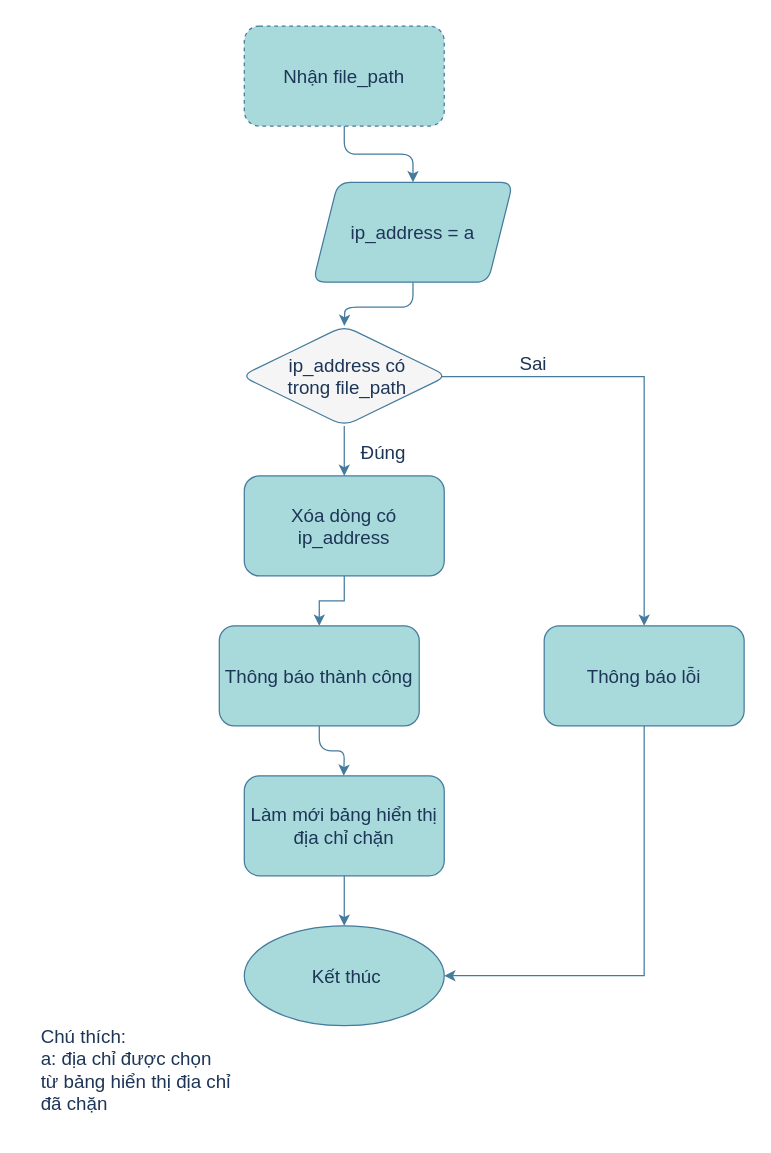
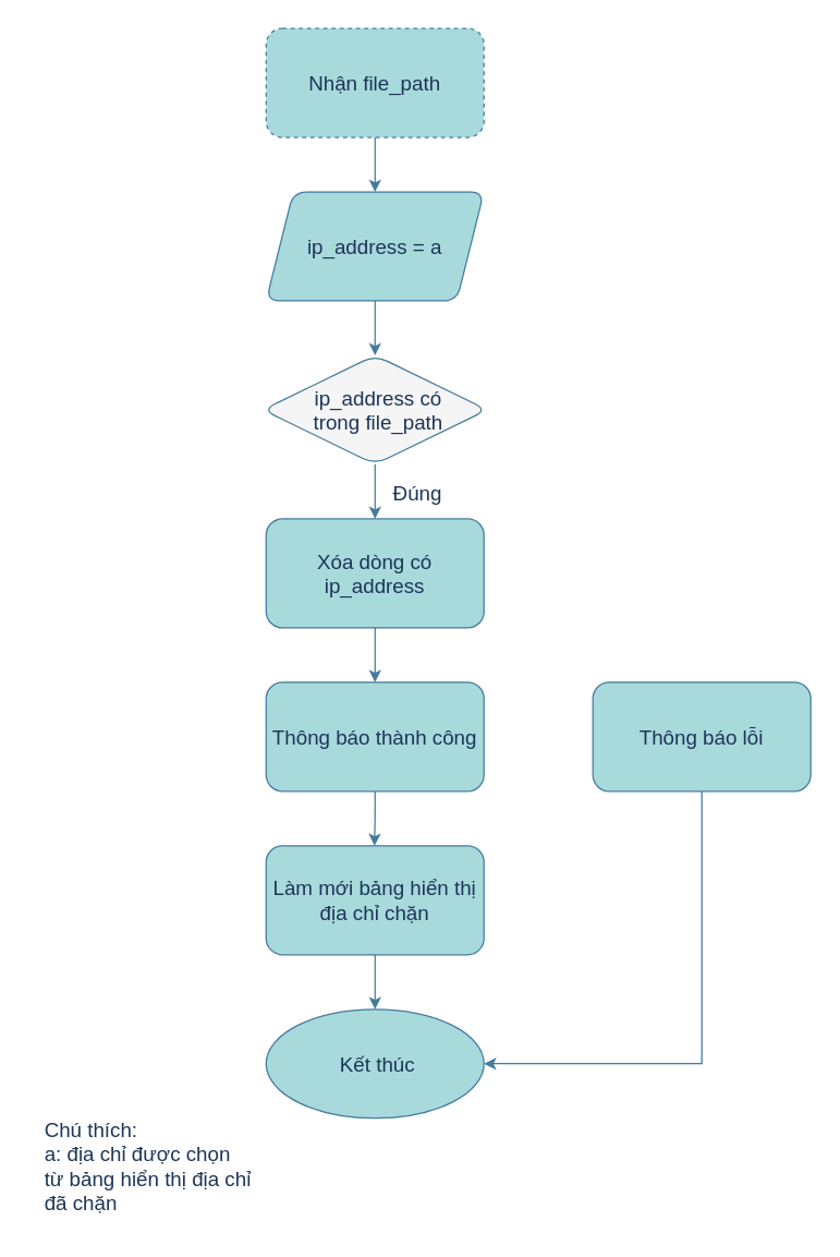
  <mxCell id="0" />
  <mxCell id="1" parent="0" />
  <mxCell id="2" style="edgeStyle=orthogonalEdgeStyle;rounded=1;orthogonalLoop=1;jettySize=auto;html=1;exitX=0.5;exitY=1;exitDx=0;exitDy=0;entryX=0.5;entryY=0;entryDx=0;entryDy=0;labelBackgroundColor=none;strokeColor=#457B9D;fontColor=default;fontSize=15;" parent="1" source="3" edge="1"><mxGeometry relative="1" as="geometry"><mxPoint x="275" y="260" as="targetPoint" /></mxGeometry></mxCell>
- <mxCell id="3" value="&lt;font style=&quot;font-size: 15px;&quot;&gt;ip_address = a&lt;br style=&quot;font-size: 15px;&quot;&gt;&lt;/font&gt;" style="shape=parallelogram;perimeter=parallelogramPerimeter;whiteSpace=wrap;html=1;fixedSize=1;labelBackgroundColor=none;fillColor=#A8DADC;strokeColor=#457B9D;fontColor=#1D3557;rounded=1;fontSize=15;" parent="1" vertex="1"><mxGeometry x="250" y="145" width="160" height="80" as="geometry" /></mxCell>
+ <mxCell id="3" value="&lt;font style=&quot;font-size: 15px;&quot;&gt;ip_address = a&lt;br style=&quot;font-size: 15px;&quot;&gt;&lt;/font&gt;" style="shape=parallelogram;perimeter=parallelogramPerimeter;whiteSpace=wrap;html=1;fixedSize=1;labelBackgroundColor=none;fillColor=#A8DADC;strokeColor=#457B9D;fontColor=#1D3557;rounded=1;fontSize=15;" parent="1" vertex="1"><mxGeometry x="195" y="140" width="160" height="80" as="geometry" /></mxCell>
  <mxCell id="4" style="edgeStyle=orthogonalEdgeStyle;rounded=0;orthogonalLoop=1;jettySize=auto;html=1;exitX=0.5;exitY=1;exitDx=0;exitDy=0;entryX=0.5;entryY=0;entryDx=0;entryDy=0;labelBackgroundColor=none;strokeColor=#457B9D;fontColor=default;fontSize=15;" parent="1" source="5" target="11" edge="1"><mxGeometry relative="1" as="geometry" /></mxCell>
  <mxCell id="5" value="Xóa dòng có ip_address" style="rounded=1;whiteSpace=wrap;html=1;labelBackgroundColor=none;fillColor=#A8DADC;strokeColor=#457B9D;fontColor=#1D3557;fontSize=15;" parent="1" vertex="1"><mxGeometry x="195" y="380" width="160" height="80" as="geometry" /></mxCell>
  <mxCell id="6" style="edgeStyle=orthogonalEdgeStyle;rounded=1;orthogonalLoop=1;jettySize=auto;html=1;entryX=0.5;entryY=0;entryDx=0;entryDy=0;labelBackgroundColor=none;strokeColor=#457B9D;fontColor=default;fontSize=15;" parent="1" source="20" edge="1"><mxGeometry relative="1" as="geometry"><mxPoint x="275" y="380" as="targetPoint" /><mxPoint x="275" y="340" as="sourcePoint" /></mxGeometry></mxCell>
  <mxCell id="7" value="Đúng" style="edgeLabel;html=1;align=center;verticalAlign=middle;resizable=0;points=[];labelBackgroundColor=none;fontColor=#1D3557;rounded=1;fontSize=15;" parent="6" vertex="1" connectable="0"><mxGeometry x="-0.197" y="1" relative="1" as="geometry"><mxPoint x="29" y="4" as="offset" /></mxGeometry></mxCell>
- <mxCell id="8" style="edgeStyle=orthogonalEdgeStyle;rounded=0;orthogonalLoop=1;jettySize=auto;html=1;exitX=0.076;exitY=0.507;exitDx=0;exitDy=0;entryX=0.5;entryY=0;entryDx=0;entryDy=0;labelBackgroundColor=none;strokeColor=#457B9D;fontColor=default;exitPerimeter=0;fontSize=15;" parent="1" source="20" target="16" edge="1"><mxGeometry relative="1" as="geometry"><mxPoint x="355" y="300" as="sourcePoint" /></mxGeometry></mxCell>
- <mxCell id="9" value="Sai" style="edgeLabel;html=1;align=center;verticalAlign=middle;resizable=0;points=[];fontColor=#1D3557;fontSize=15;" parent="8" vertex="1" connectable="0"><mxGeometry x="-0.563" y="1" relative="1" as="geometry"><mxPoint x="109" y="-10" as="offset" /></mxGeometry></mxCell>
  <mxCell id="10" style="edgeStyle=orthogonalEdgeStyle;rounded=1;orthogonalLoop=1;jettySize=auto;html=1;exitX=0.5;exitY=1;exitDx=0;exitDy=0;labelBackgroundColor=none;strokeColor=#457B9D;fontColor=default;fontSize=15;" parent="1" source="11" edge="1"><mxGeometry relative="1" as="geometry"><mxPoint x="274.579" y="620" as="targetPoint" /></mxGeometry></mxCell>
- <mxCell id="11" value="Thông báo thành công" style="rounded=1;whiteSpace=wrap;html=1;labelBackgroundColor=none;fillColor=#A8DADC;strokeColor=#457B9D;fontColor=#1D3557;fontSize=15;" parent="1" vertex="1"><mxGeometry x="175" y="500" width="160" height="80" as="geometry" /></mxCell>
+ <mxCell id="11" value="Thông báo thành công" style="rounded=1;whiteSpace=wrap;html=1;labelBackgroundColor=none;fillColor=#A8DADC;strokeColor=#457B9D;fontColor=#1D3557;fontSize=15;" parent="1" vertex="1"><mxGeometry x="195" y="500" width="160" height="80" as="geometry" /></mxCell>
  <mxCell id="12" style="edgeStyle=orthogonalEdgeStyle;rounded=1;orthogonalLoop=1;jettySize=auto;html=1;exitX=0.5;exitY=1;exitDx=0;exitDy=0;entryX=0.5;entryY=0;entryDx=0;entryDy=0;labelBackgroundColor=none;strokeColor=#457B9D;fontColor=default;fontSize=15;" parent="1" source="13" target="14" edge="1"><mxGeometry relative="1" as="geometry" /></mxCell>
  <mxCell id="13" value="Làm mới bảng hiển thị &lt;br style=&quot;font-size: 15px;&quot;&gt;địa chỉ chặn" style="rounded=1;whiteSpace=wrap;html=1;labelBackgroundColor=none;fillColor=#A8DADC;strokeColor=#457B9D;fontColor=#1D3557;fontSize=15;" parent="1" vertex="1"><mxGeometry x="195" y="620" width="160" height="80" as="geometry" /></mxCell>
  <mxCell id="14" value="&amp;nbsp;Kết thúc" style="ellipse;whiteSpace=wrap;html=1;labelBackgroundColor=none;fillColor=#A8DADC;strokeColor=#457B9D;fontColor=#1D3557;rounded=1;fontSize=15;" parent="1" vertex="1"><mxGeometry x="195" y="740" width="160" height="80" as="geometry" /></mxCell>
  <mxCell id="15" style="edgeStyle=orthogonalEdgeStyle;rounded=0;orthogonalLoop=1;jettySize=auto;html=1;exitX=0.5;exitY=1;exitDx=0;exitDy=0;entryX=1;entryY=0.5;entryDx=0;entryDy=0;labelBackgroundColor=none;strokeColor=#457B9D;fontColor=default;fontSize=15;" parent="1" source="16" target="14" edge="1"><mxGeometry relative="1" as="geometry" /></mxCell>
  <mxCell id="16" value="Thông báo lỗi" style="rounded=1;whiteSpace=wrap;html=1;labelBackgroundColor=none;fillColor=#A8DADC;strokeColor=#457B9D;fontColor=#1D3557;fontSize=15;" parent="1" vertex="1"><mxGeometry x="435" y="500" width="160" height="80" as="geometry" /></mxCell>
  <mxCell id="17" style="edgeStyle=orthogonalEdgeStyle;rounded=1;orthogonalLoop=1;jettySize=auto;html=1;exitX=0.5;exitY=1;exitDx=0;exitDy=0;strokeColor=#457B9D;fontColor=default;fillColor=#A8DADC;labelBackgroundColor=none;fontSize=15;" parent="1" source="18" target="3" edge="1"><mxGeometry relative="1" as="geometry" /></mxCell>
  <mxCell id="18" value="Nhận file_path" style="rounded=1;whiteSpace=wrap;html=1;labelBackgroundColor=none;fillColor=#A8DADC;strokeColor=#457B9D;fontColor=#1D3557;fontSize=15;dashed=1;" parent="1" vertex="1"><mxGeometry x="195" y="20" width="160" height="80" as="geometry" /></mxCell>
  <mxCell id="19" value="&lt;div style=&quot;text-align: left; font-size: 15px;&quot;&gt;&lt;span data-darkreader-inline-color=&quot;&quot; data-darkreader-inline-bgcolor=&quot;&quot; style=&quot;background-color: initial; color: rgb(29, 53, 87); --darkreader-inline-bgcolor: initial; --darkreader-inline-color: #a5c4e1; font-size: 15px;&quot;&gt;Chú thích:&lt;/span&gt;&lt;/div&gt;&lt;div style=&quot;text-align: left; font-size: 15px;&quot;&gt;&lt;span data-darkreader-inline-color=&quot;&quot; data-darkreader-inline-bgcolor=&quot;&quot; style=&quot;background-color: initial; color: rgb(29, 53, 87); --darkreader-inline-bgcolor: initial; --darkreader-inline-color: #a5c4e1; font-size: 15px;&quot;&gt;a&lt;/span&gt;&lt;span data-darkreader-inline-color=&quot;&quot; data-darkreader-inline-bgcolor=&quot;&quot; style=&quot;background-color: initial; color: rgb(29, 53, 87); --darkreader-inline-bgcolor: initial; --darkreader-inline-color: #a5c4e1;&quot;&gt;: địa chỉ được chọn&lt;/span&gt;&lt;/div&gt;&lt;span style=&quot;font-size: 15px;&quot;&gt;&lt;div style=&quot;text-align: left; font-size: 15px;&quot;&gt;&lt;span data-darkreader-inline-color=&quot;&quot; data-darkreader-inline-bgcolor=&quot;&quot; style=&quot;background-color: initial; color: rgb(29, 53, 87); --darkreader-inline-bgcolor: initial; --darkreader-inline-color: #a5c4e1; font-size: 15px;&quot;&gt;từ bảng hiển thị địa chỉ&amp;nbsp;&lt;/span&gt;&lt;/div&gt;&lt;/span&gt;&lt;span style=&quot;font-size: 15px;&quot;&gt;&lt;div style=&quot;text-align: left; font-size: 15px;&quot;&gt;&lt;span data-darkreader-inline-color=&quot;&quot; data-darkreader-inline-bgcolor=&quot;&quot; style=&quot;background-color: initial; color: rgb(29, 53, 87); --darkreader-inline-bgcolor: initial; --darkreader-inline-color: #a5c4e1; font-size: 15px;&quot;&gt;đã chặn&lt;/span&gt;&lt;/div&gt;&lt;/span&gt;" style="text;html=1;align=center;verticalAlign=middle;resizable=0;points=[];autosize=1;strokeColor=none;fillColor=none;fontColor=#1D3557;fontSize=15;" parent="1" vertex="1"><mxGeometry x="20" y="810" width="180" height="90" as="geometry" /></mxCell>
  <mxCell id="20" value="&lt;font style=&quot;font-size: 15px;&quot;&gt;&amp;nbsp;ip_address có&lt;br style=&quot;font-size: 15px;&quot;&gt;&amp;nbsp;trong&amp;nbsp;file_path&lt;/font&gt;" style="rhombus;whiteSpace=wrap;html=1;labelBackgroundColor=none;fillColor=#f5f5f5;strokeColor=#457B9D;fontColor=#1D3557;rounded=1;fontSize=15;" vertex="1" parent="1"><mxGeometry x="192.5" y="260" width="165" height="80" as="geometry" /></mxCell>
